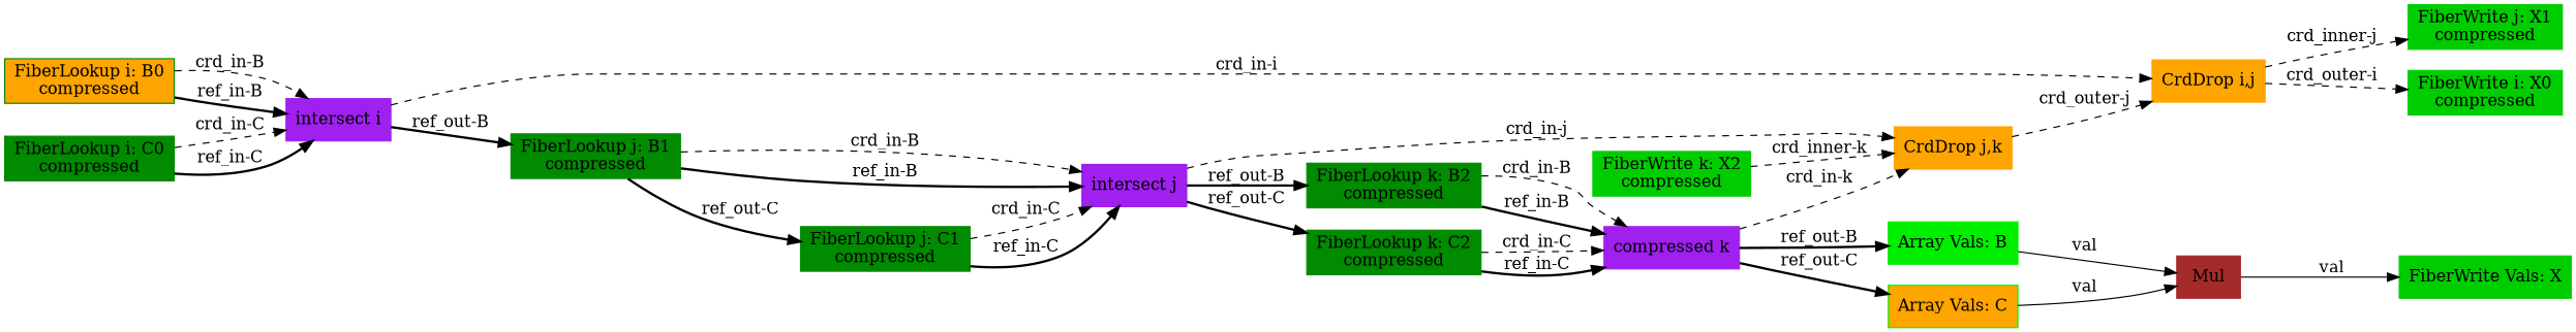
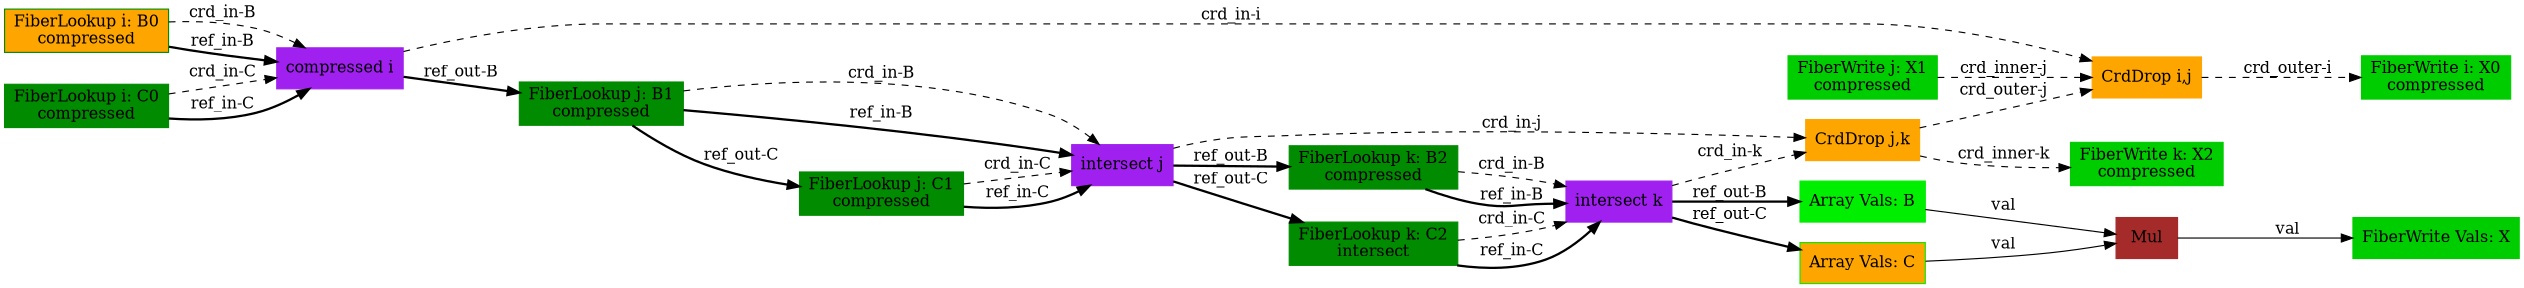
  digraph {
    rankdir=LR
    node [color=green4 shape=box style=filled type=fiberlookup]
    edge [style=dashed type=crd]
    n1 [fillcolor=orange format=compressed index=i label="FiberLookup i: B0\ncompressed" root=true src=true tensor=B]
-   n2 [color=purple index=i label="intersect i" type=intersect]
+   n2 [color=purple index=i label="compressed i" type=intersect]
    n3 [color=orange inner=j label="CrdDrop i,j" outer=i type=crddrop]
    n4 [format=compressed index=j label="FiberLookup j: B1\ncompressed" root=false src=true tensor=B]
    n5 [color=green3 crdsize=B0_dim format=compressed index=i label="FiberWrite i: X0\ncompressed" segsize=2 sink=true tensor=X type=fiberwrite]
    n6 [color=green3 crdsize="B0_dim*B1_dim" format=compressed index=j label="FiberWrite j: X1\ncompressed" segsize="B0_dim+1" sink=true tensor=X type=fiberwrite]
    n7 [format=compressed index=j label="FiberLookup j: C1\ncompressed" root=false src=true tensor=C]
    n8 [color=purple index=j label="intersect j" type=intersect]
    n9 [color=orange inner=k label="CrdDrop j,k" outer=j type=crddrop]
    n10 [format=compressed index=k label="FiberLookup k: B2\ncompressed" root=false src=true tensor=B]
-   n11 [format=compressed index=k label="FiberLookup k: C2\ncompressed" root=false src=true tensor=C]
+   n11 [format=compressed index=k label="FiberLookup k: C2\nintersect" root=false src=true tensor=C]
    n12 [color=green3 crdsize="B0_dim*B1_dim*B2_dim" format=compressed index=k label="FiberWrite k: X2\ncompressed" segsize="B0_dim*B1_dim+1" sink=true tensor=X type=fiberwrite]
-   n13 [color=purple index=k label="compressed k" type=intersect]
+   n13 [color=purple index=k label="intersect k" type=intersect]
    n14 [color=green2 label="Array Vals: B" tensor=B type=arrayvals]
    n15 [color=green2 fillcolor=orange label="Array Vals: C" tensor=C type=arrayvals]
    n16 [color=brown label=Mul type=mul]
    n17 [color=green3 label="FiberWrite Vals: X" sink=true tensor=X type=fiberwrite]
    n18 [format=compressed index=i label="FiberLookup i: C0\ncompressed" root=true src=true tensor=C]
    n1 -> n2 [label="crd_in-B"]
    n1 -> n2 [label="ref_in-B" style=bold type=ref]
    n2 -> n3 [label="crd_in-i"]
    n2 -> n4 [label="ref_out-B" style=bold type=ref]
    n3 -> n5 [label="crd_outer-i"]
-   n3 -> n6 [label="crd_inner-j"]
+   n6 -> n3 [label="crd_inner-j"]
    n4 -> n7 [label="ref_out-C" style=bold type=ref]
    n4 -> n8 [label="crd_in-B"]
    n4 -> n8 [label="ref_in-B" style=bold type=ref]
    n7 -> n8 [label="crd_in-C"]
    n7 -> n8 [label="ref_in-C" style=bold type=ref]
    n8 -> n9 [label="crd_in-j"]
    n8 -> n10 [label="ref_out-B" style=bold type=ref]
    n8 -> n11 [label="ref_out-C" style=bold type=ref]
    n9 -> n3 [label="crd_outer-j"]
-   n12 -> n9 [label="crd_inner-k"]
+   n9 -> n12 [label="crd_inner-k"]
    n10 -> n13 [label="crd_in-B"]
    n10 -> n13 [label="ref_in-B" style=bold type=ref]
    n11 -> n13 [label="crd_in-C"]
    n11 -> n13 [label="ref_in-C" style=bold type=ref]
    n13 -> n9 [label="crd_in-k"]
    n13 -> n14 [label="ref_out-B" style=bold type=ref]
    n13 -> n15 [label="ref_out-C" style=bold type=ref]
    n14 -> n16 [label=val type=val style=""]
    n15 -> n16 [label=val type=val style=""]
    n16 -> n17 [label=val type=val style=""]
    n18 -> n2 [label="crd_in-C"]
    n18 -> n2 [label="ref_in-C" style=bold type=ref]
  }
